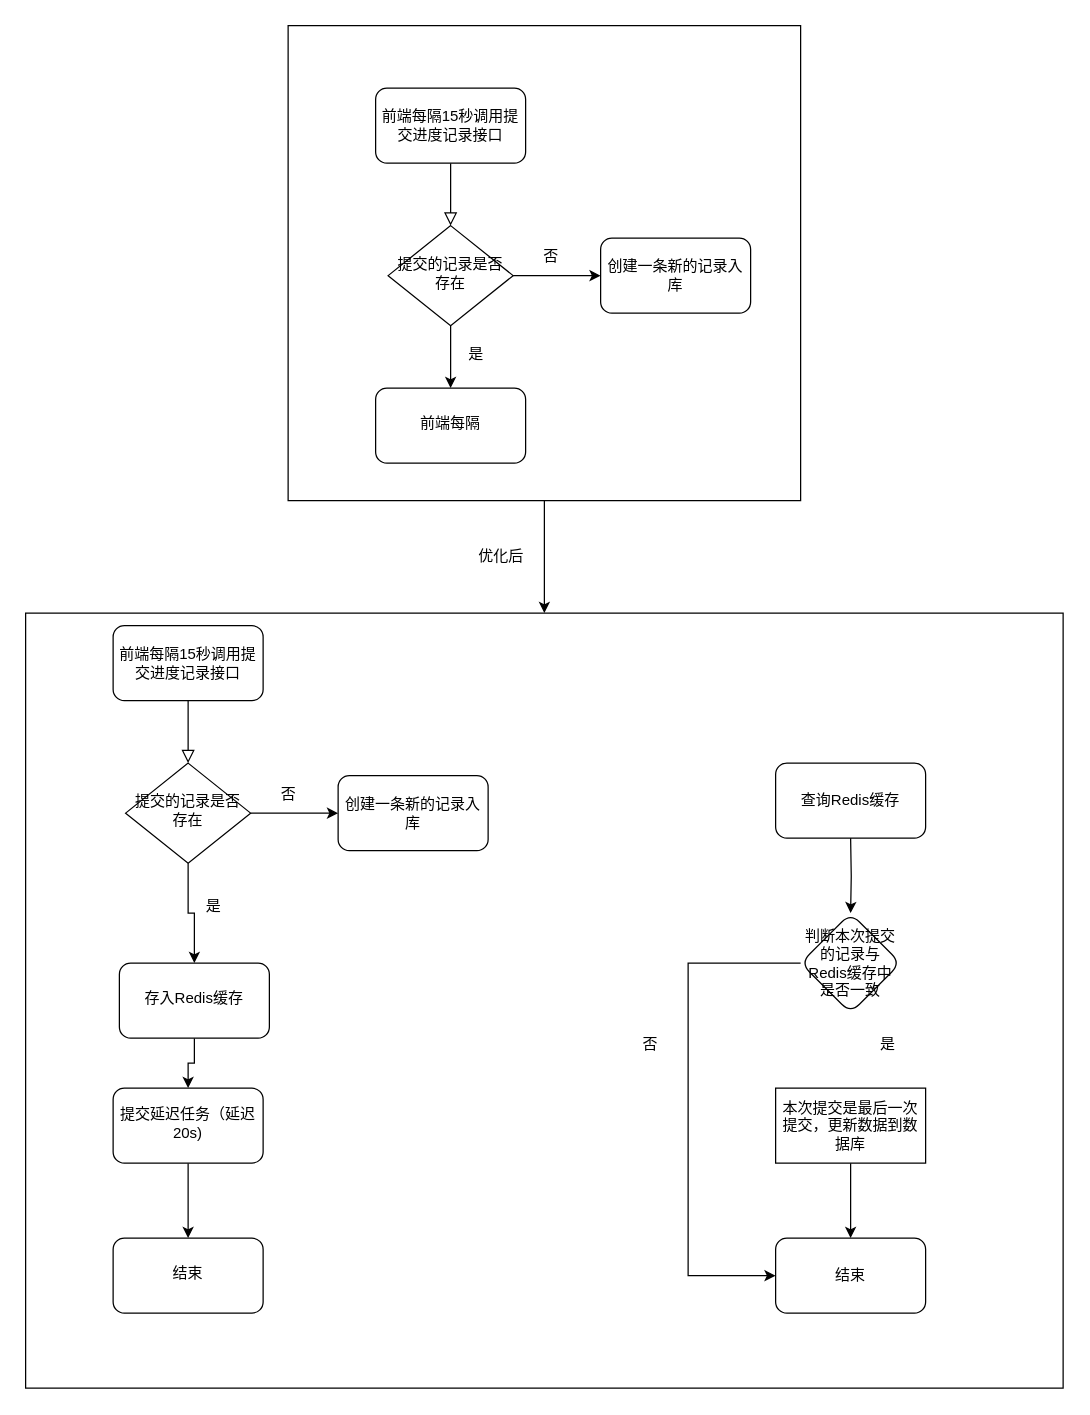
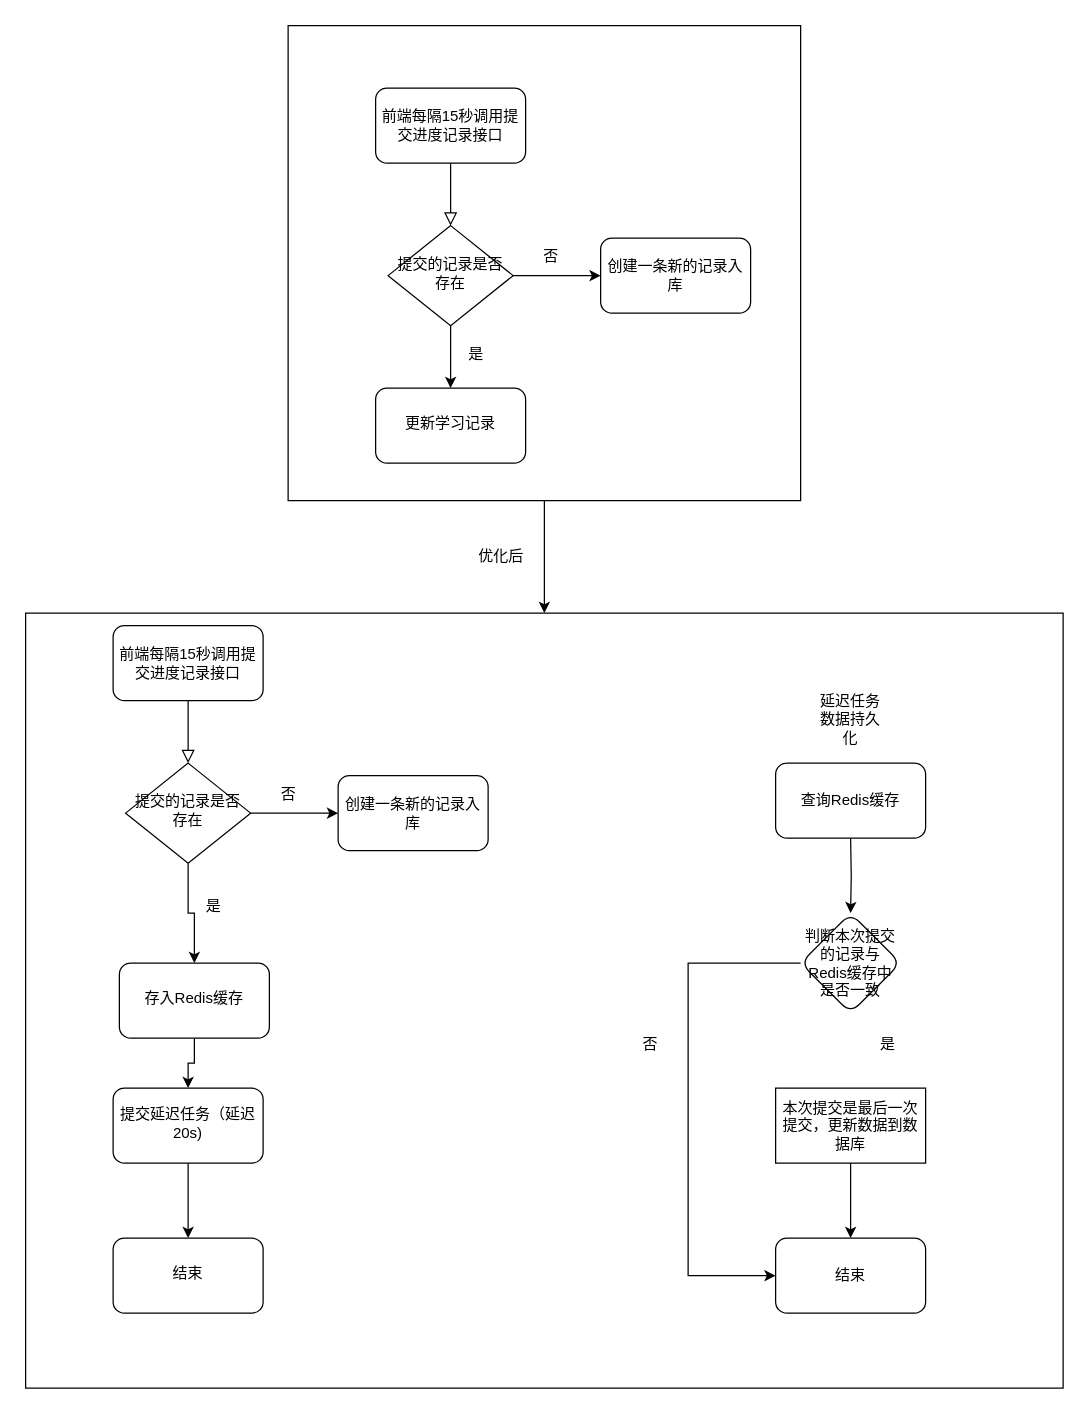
  <mxCell id="0" />
  <mxCell id="1" parent="0" />
  <mxCell id="2" value="" style="edgeStyle=orthogonalEdgeStyle;rounded=0;orthogonalLoop=1;jettySize=auto;html=1;" edge="1" parent="1" source="3" target="13"><mxGeometry relative="1" as="geometry" /></mxCell>
  <mxCell id="3" value="" style="rounded=0;whiteSpace=wrap;html=1;labelBackgroundColor=#3399FF;" vertex="1" parent="1"><mxGeometry x="230" width="410" height="380" as="geometry" y="20" /></mxCell>
  <mxCell id="4" value="" style="rounded=0;html=1;jettySize=auto;orthogonalLoop=1;fontSize=11;endArrow=block;endFill=0;endSize=8;strokeWidth=1;shadow=0;labelBackgroundColor=none;edgeStyle=orthogonalEdgeStyle;" parent="1" source="5" target="8" edge="1"><mxGeometry relative="1" as="geometry" /></mxCell>
  <mxCell id="5" value="前端每隔15秒调用提交进度记录接口" style="rounded=1;whiteSpace=wrap;html=1;fontSize=12;glass=0;strokeWidth=1;shadow=0;" parent="1" vertex="1"><mxGeometry x="300" y="70" width="120" height="60" as="geometry" /></mxCell>
  <mxCell id="6" value="" style="edgeStyle=orthogonalEdgeStyle;rounded=0;orthogonalLoop=1;jettySize=auto;html=1;" edge="1" parent="1" source="8"><mxGeometry relative="1" as="geometry"><mxPoint x="480" y="220" as="targetPoint" /></mxGeometry></mxCell>
  <mxCell id="7" value="" style="edgeStyle=orthogonalEdgeStyle;rounded=0;orthogonalLoop=1;jettySize=auto;html=1;" edge="1" parent="1" source="8" target="11"><mxGeometry relative="1" as="geometry" /></mxCell>
  <mxCell id="8" value="提交的记录是否存在" style="rhombus;whiteSpace=wrap;html=1;shadow=0;fontFamily=Helvetica;fontSize=12;align=center;strokeWidth=1;spacing=6;spacingTop=-4;" parent="1" vertex="1"><mxGeometry x="310" y="180" width="100" height="80" as="geometry" /></mxCell>
  <mxCell id="9" value="否" style="text;html=1;align=center;verticalAlign=middle;resizable=0;points=[];autosize=1;strokeColor=none;fillColor=none;" vertex="1" parent="1"><mxGeometry x="420" y="190" width="40" height="30" as="geometry" /></mxCell>
  <mxCell id="10" value="创建一条新的记录入库" style="rounded=1;whiteSpace=wrap;html=1;" vertex="1" parent="1"><mxGeometry x="480" y="190" width="120" height="60" as="geometry" /></mxCell>
- <mxCell id="11" value="前端每隔" style="rounded=1;whiteSpace=wrap;html=1;shadow=0;strokeWidth=1;spacing=6;spacingTop=-4;" vertex="1" parent="1"><mxGeometry x="300" y="310" width="120" height="60" as="geometry" /></mxCell>
+ <mxCell id="11" value="更新学习记录" style="rounded=1;whiteSpace=wrap;html=1;shadow=0;strokeWidth=1;spacing=6;spacingTop=-4;" vertex="1" parent="1"><mxGeometry x="300" y="310" width="120" height="60" as="geometry" /></mxCell>
  <mxCell id="12" value="是" style="text;html=1;align=center;verticalAlign=middle;resizable=0;points=[];autosize=1;strokeColor=none;fillColor=none;" vertex="1" parent="1"><mxGeometry x="360" y="268" width="40" height="30" as="geometry" /></mxCell>
  <mxCell id="13" value="" style="rounded=0;whiteSpace=wrap;html=1;labelBackgroundColor=#3399FF;" vertex="1" parent="1"><mxGeometry x="20" y="490" width="830" height="620" as="geometry" /></mxCell>
  <mxCell id="14" value="优化后" style="text;html=1;align=center;verticalAlign=middle;resizable=0;points=[];autosize=1;strokeColor=none;fillColor=none;" vertex="1" parent="1"><mxGeometry x="370" y="430" width="60" height="30" as="geometry" /></mxCell>
  <mxCell id="15" value="" style="rounded=0;html=1;jettySize=auto;orthogonalLoop=1;fontSize=11;endArrow=block;endFill=0;endSize=8;strokeWidth=1;shadow=0;labelBackgroundColor=none;edgeStyle=orthogonalEdgeStyle;" edge="1" parent="1" source="16" target="18"><mxGeometry relative="1" as="geometry" /></mxCell>
  <mxCell id="16" value="前端每隔15秒调用提交进度记录接口" style="rounded=1;whiteSpace=wrap;html=1;fontSize=12;glass=0;strokeWidth=1;shadow=0;" vertex="1" parent="1"><mxGeometry x="90" y="500" width="120" height="60" as="geometry" /></mxCell>
  <mxCell id="17" value="" style="edgeStyle=orthogonalEdgeStyle;rounded=0;orthogonalLoop=1;jettySize=auto;html=1;" edge="1" parent="1" source="18" target="23"><mxGeometry relative="1" as="geometry" /></mxCell>
  <mxCell id="18" value="提交的记录是否存在" style="rhombus;whiteSpace=wrap;html=1;shadow=0;fontFamily=Helvetica;fontSize=12;align=center;strokeWidth=1;spacing=6;spacingTop=-4;" vertex="1" parent="1"><mxGeometry x="100" y="610" width="100" height="80" as="geometry" /></mxCell>
  <mxCell id="19" value="否" style="text;html=1;align=center;verticalAlign=middle;resizable=0;points=[];autosize=1;strokeColor=none;fillColor=none;" vertex="1" parent="1"><mxGeometry x="210" y="620" width="40" height="30" as="geometry" /></mxCell>
  <mxCell id="20" value="创建一条新的记录入库" style="rounded=1;whiteSpace=wrap;html=1;" vertex="1" parent="1"><mxGeometry x="270" y="620" width="120" height="60" as="geometry" /></mxCell>
  <mxCell id="21" value="" style="endArrow=classic;html=1;rounded=0;exitX=1;exitY=0.5;exitDx=0;exitDy=0;" edge="1" parent="1" source="18" target="20"><mxGeometry width="50" height="50" relative="1" as="geometry"><mxPoint x="320" y="760" as="sourcePoint" /><mxPoint x="370" y="710" as="targetPoint" /></mxGeometry></mxCell>
  <mxCell id="22" value="" style="edgeStyle=orthogonalEdgeStyle;rounded=0;orthogonalLoop=1;jettySize=auto;html=1;" edge="1" parent="1" source="23" target="26"><mxGeometry relative="1" as="geometry" /></mxCell>
  <mxCell id="23" value="存入Redis缓存" style="rounded=1;whiteSpace=wrap;html=1;shadow=0;strokeWidth=1;spacing=6;spacingTop=-4;" vertex="1" parent="1"><mxGeometry x="95" y="770" width="120" height="60" as="geometry" /></mxCell>
  <mxCell id="24" value="是" style="text;html=1;align=center;verticalAlign=middle;resizable=0;points=[];autosize=1;strokeColor=none;fillColor=none;" vertex="1" parent="1"><mxGeometry x="150" y="710" width="40" height="30" as="geometry" /></mxCell>
  <mxCell id="25" value="" style="edgeStyle=orthogonalEdgeStyle;rounded=0;orthogonalLoop=1;jettySize=auto;html=1;" edge="1" parent="1" source="26" target="33"><mxGeometry relative="1" as="geometry" /></mxCell>
  <mxCell id="26" value="提交延迟任务（延迟20s)" style="rounded=1;whiteSpace=wrap;html=1;shadow=0;strokeWidth=1;spacing=6;spacingTop=-4;" vertex="1" parent="1"><mxGeometry x="90" y="870" width="120" height="60" as="geometry" /></mxCell>
  <mxCell id="27" value="查询Redis缓存" style="rounded=1;whiteSpace=wrap;html=1;" vertex="1" parent="1"><mxGeometry x="620" y="610" width="120" height="60" as="geometry" /></mxCell>
  <mxCell id="28" value="" style="edgeStyle=orthogonalEdgeStyle;rounded=0;orthogonalLoop=1;jettySize=auto;html=1;" edge="1" parent="1" target="29"><mxGeometry relative="1" as="geometry"><mxPoint x="680" y="670" as="sourcePoint" /></mxGeometry></mxCell>
  <mxCell id="29" value="判断本次提交的记录与Redis缓存中是否一致" style="rhombus;whiteSpace=wrap;html=1;rounded=1;" vertex="1" parent="1"><mxGeometry x="640" y="730" width="80" height="80" as="geometry" /></mxCell>
  <mxCell id="30" value="" style="edgeStyle=orthogonalEdgeStyle;rounded=0;orthogonalLoop=1;jettySize=auto;html=1;" edge="1" parent="1" source="31" target="34"><mxGeometry relative="1" as="geometry" /></mxCell>
  <mxCell id="31" value="本次提交是最后一次提交，更新数据到数据库" style="whiteSpace=wrap;html=1;rounded=0;" vertex="1" parent="1"><mxGeometry x="620" y="870" width="120" height="60" as="geometry" /></mxCell>
  <mxCell id="32" value="是" style="text;html=1;align=center;verticalAlign=middle;whiteSpace=wrap;rounded=0;" vertex="1" parent="1"><mxGeometry x="680" y="820" width="60" height="30" as="geometry" /></mxCell>
  <mxCell id="33" value="结束" style="rounded=1;whiteSpace=wrap;html=1;shadow=0;strokeWidth=1;spacing=6;spacingTop=-4;" vertex="1" parent="1"><mxGeometry x="90" y="990" width="120" height="60" as="geometry" /></mxCell>
  <mxCell id="34" value="结束" style="rounded=1;whiteSpace=wrap;html=1;" vertex="1" parent="1"><mxGeometry x="620" y="990" width="120" height="60" as="geometry" /></mxCell>
  <mxCell id="35" value="" style="endArrow=classic;html=1;rounded=0;entryX=0;entryY=0.5;entryDx=0;entryDy=0;exitX=0;exitY=0.5;exitDx=0;exitDy=0;" edge="1" parent="1" source="29" target="34"><mxGeometry width="50" height="50" relative="1" as="geometry"><mxPoint x="490" y="820" as="sourcePoint" /><mxPoint x="540" y="770" as="targetPoint" /><Array as="points"><mxPoint x="550" y="770" /><mxPoint x="550" y="1020" /></Array></mxGeometry></mxCell>
  <mxCell id="36" value="否" style="text;html=1;align=center;verticalAlign=middle;whiteSpace=wrap;rounded=0;" vertex="1" parent="1"><mxGeometry x="490" y="820" width="60" height="30" as="geometry" /></mxCell>
+ <mxCell id="37" value="延迟任务数据持久化" style="text;html=1;align=center;verticalAlign=middle;whiteSpace=wrap;rounded=0;" vertex="1" parent="1"><mxGeometry x="650" y="560" width="60" height="30" as="geometry" /></mxCell>
